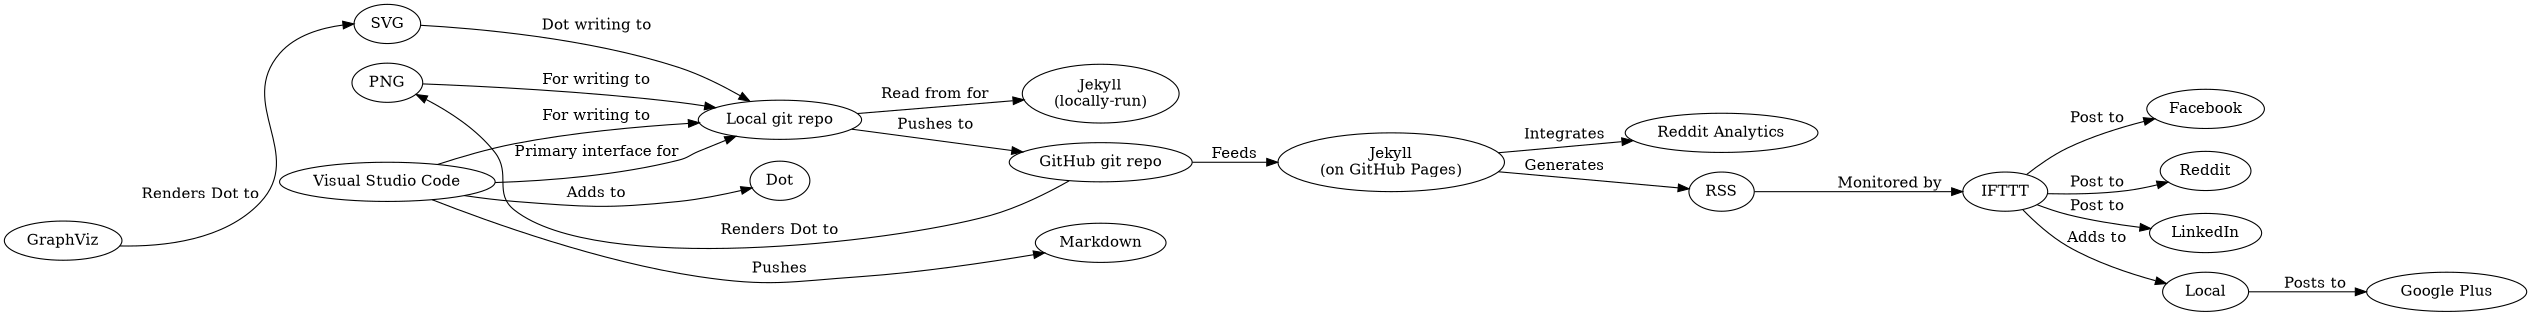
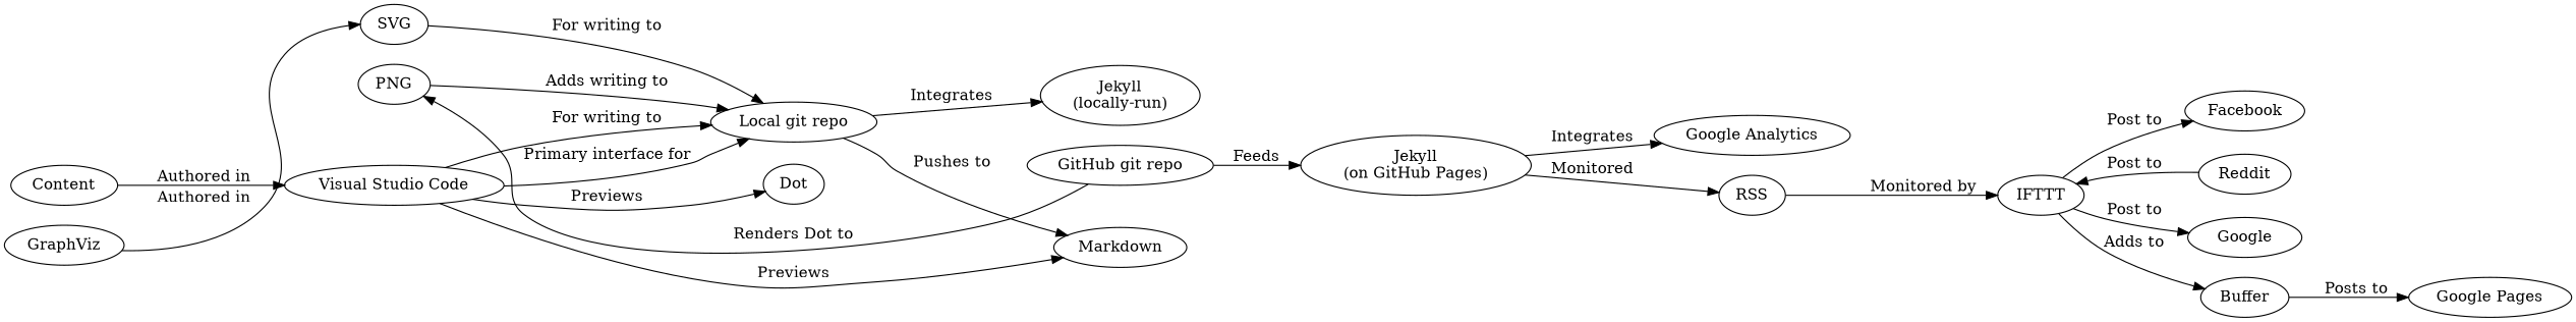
  digraph {
    rankdir=LR
    n1 [label="Visual Studio Code"]
    n2 [label="Local git repo"]
    n3 [label=Dot]
    n4 [label=Markdown]
    n5 [label="Jekyll\n(locally-run)"]
    n6 [label="GitHub git repo"]
    n7 [label=GraphViz]
    SVG
    PNG
    n10 [label="Jekyll\n(on GitHub Pages)"]
-   n12 [label="Reddit Analytics"]
+   Content
+   n12 [label="Google Analytics"]
    RSS
    IFTTT
    Facebook
    Reddit
-   LinkedIn
-   Buffer [label=Local]
-   n19 [label="Google Plus"]
+   LinkedIn [label=Google]
+   Buffer
+   n19 [label="Google Pages"]
    n1 -> n2 [label="Primary interface for"]
    n1 -> n2 [label="For writing to"]
-   n1 -> n3 [label="Adds to"]
-   n1 -> n4 [label=Pushes]
-   n2 -> n5 [label="Read from for"]
-   n2 -> n6 [label="Pushes to"]
+   n1 -> n3 [label=Previews]
+   n1 -> n4 [label=Previews]
+   n2 -> n5 [label=Integrates]
+   n2 -> n4 [label="Pushes to"]
    n6 -> PNG [constraint=no label="Renders Dot to"]
    n6 -> n10 [label=Feeds]
-   n7 -> SVG [constraint=no label="Renders Dot to"]
-   SVG -> n2 [label="Dot writing to"]
-   PNG -> n2 [label="For writing to"]
+   n7 -> SVG [constraint=no label="Authored in"]
+   SVG -> n2 [label="For writing to"]
+   PNG -> n2 [label="Adds writing to"]
    n10 -> n12 [label=Integrates]
-   n10 -> RSS [label=Generates]
+   n10 -> RSS [label=Monitored]
+   Content -> n1 [label="Authored in"]
    RSS -> IFTTT [label="Monitored by"]
    IFTTT -> Facebook [label="Post to"]
-   IFTTT -> Reddit [label="Post to"]
+   Reddit -> IFTTT [label="Post to"]
    IFTTT -> LinkedIn [label="Post to"]
    IFTTT -> Buffer [label="Adds to"]
    Buffer -> n19 [label="Posts to"]
  }
